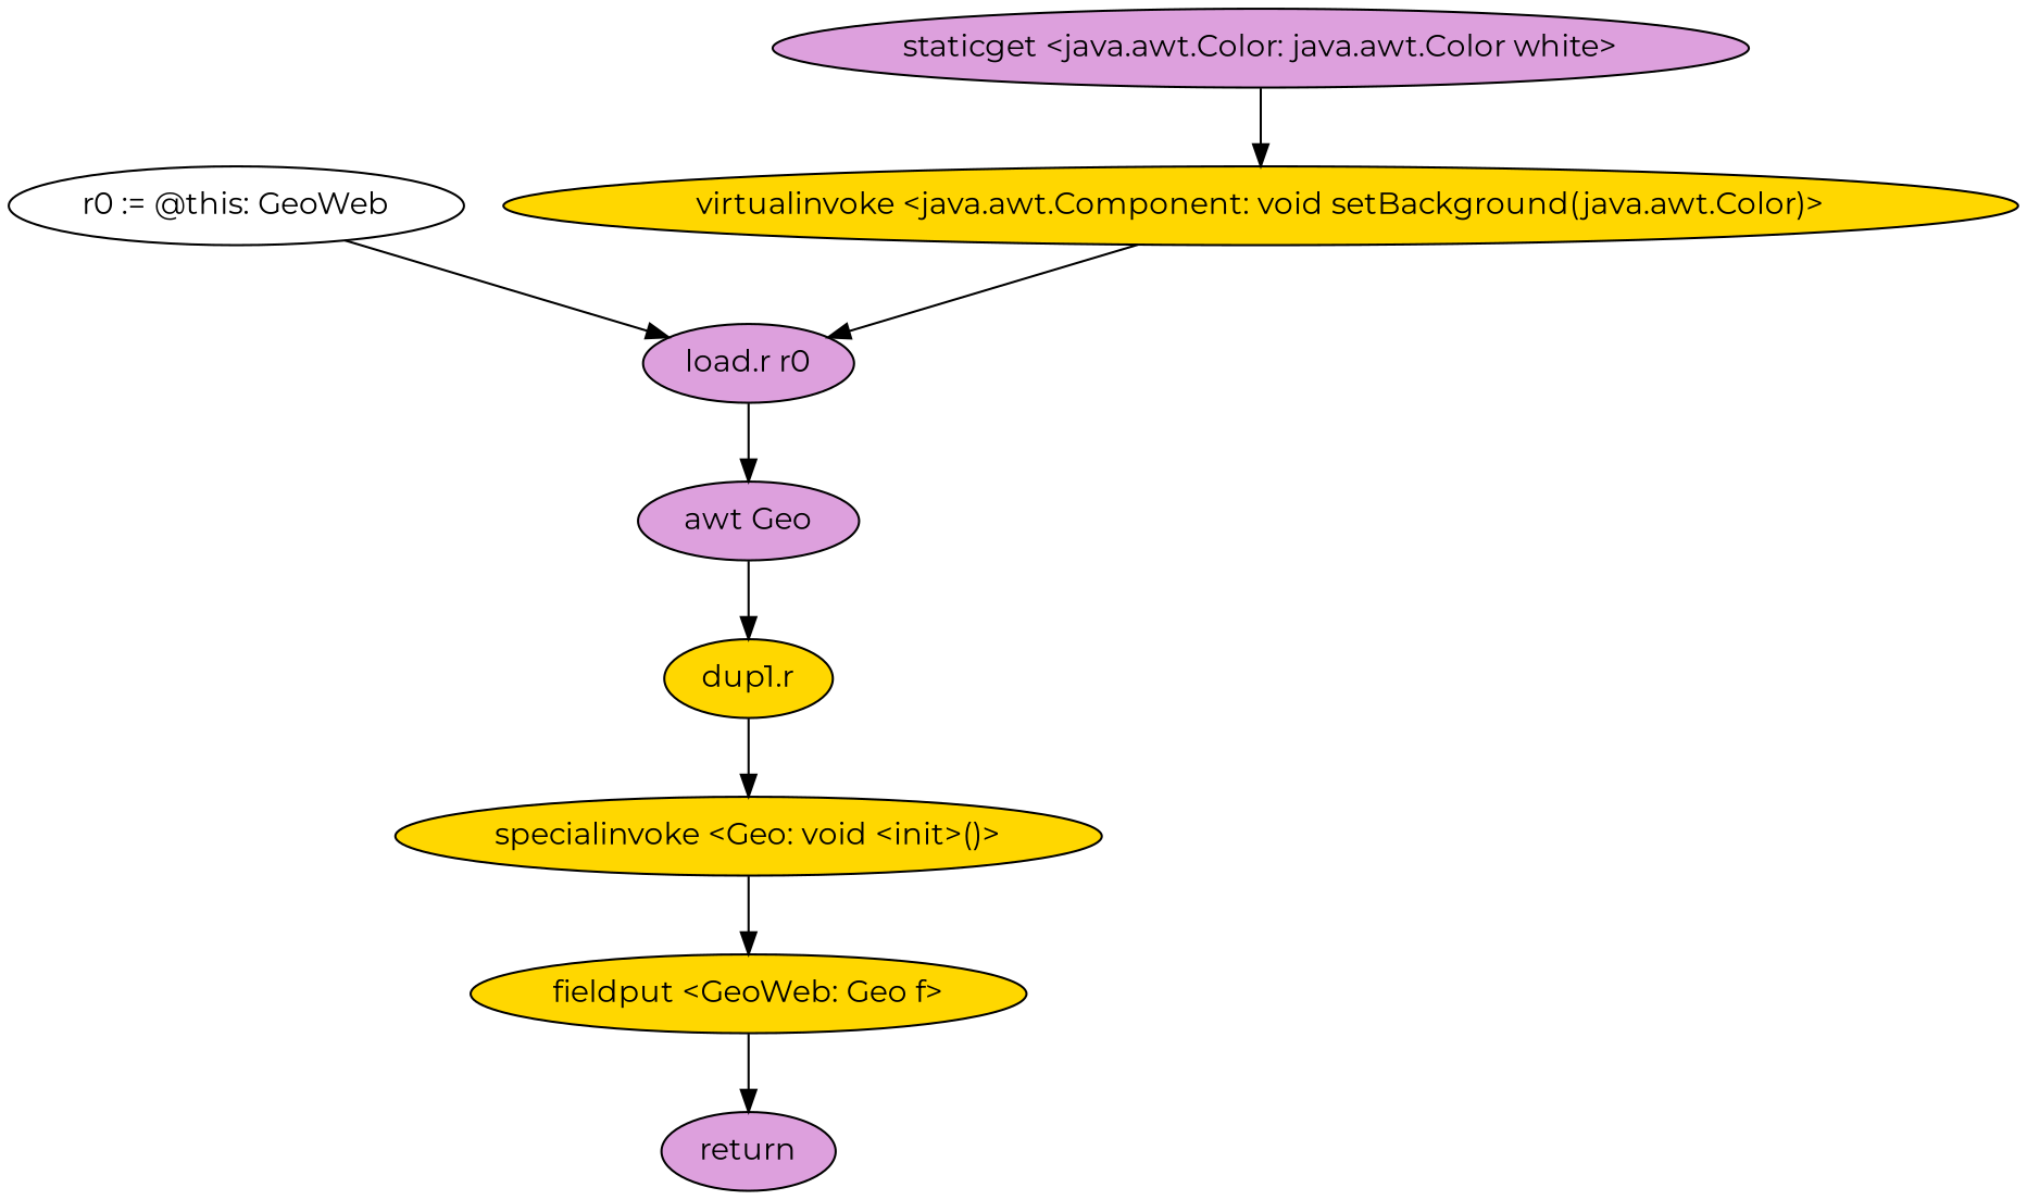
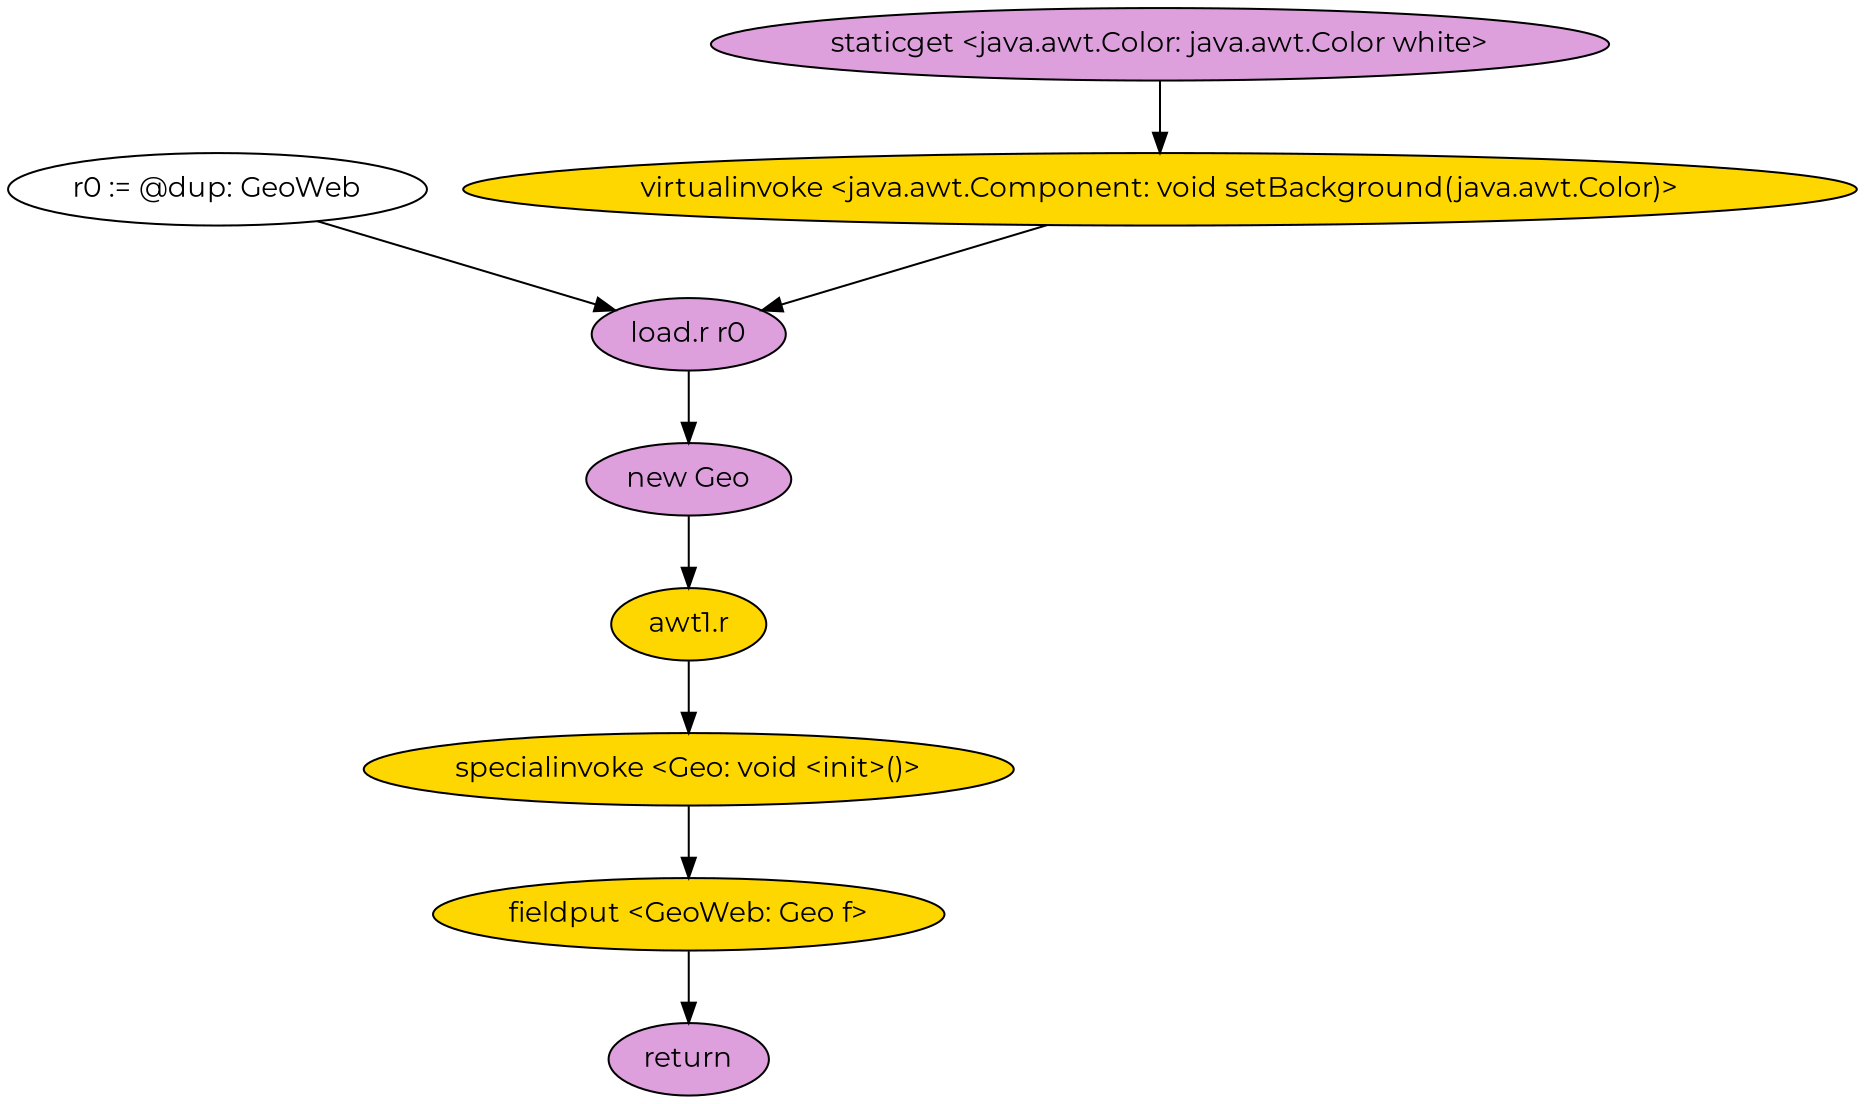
  digraph {
    fontname=Montserrat
    node [fillcolor=plum fontname=Montserrat style=filled]
    edge [fontname=Montserrat]
-   "r0 := @this: GeoWeb" [fillcolor=white]
+   "r0 := @this: GeoWeb" [fillcolor=white label="r0 := @dup: GeoWeb"]
    "load.r r0"
-   "new Geo" [label="awt Geo"]
+   "new Geo"
    "staticget <java.awt.Color: java.awt.Color white>"
    "virtualinvoke <java.awt.Component: void setBackground(java.awt.Color)>" [fillcolor=gold]
-   "dup1.r" [fillcolor=gold]
+   "dup1.r" [fillcolor=gold label="awt1.r"]
    "specialinvoke <Geo: void <init>()>" [fillcolor=gold]
    "fieldput <GeoWeb: Geo f>" [fillcolor=gold]
    return
    "r0 := @this: GeoWeb" -> "load.r r0"
    "load.r r0" -> "new Geo"
    "new Geo" -> "dup1.r"
    "staticget <java.awt.Color: java.awt.Color white>" -> "virtualinvoke <java.awt.Component: void setBackground(java.awt.Color)>"
    "virtualinvoke <java.awt.Component: void setBackground(java.awt.Color)>" -> "load.r r0"
    "dup1.r" -> "specialinvoke <Geo: void <init>()>"
    "specialinvoke <Geo: void <init>()>" -> "fieldput <GeoWeb: Geo f>"
    "fieldput <GeoWeb: Geo f>" -> return
  }
